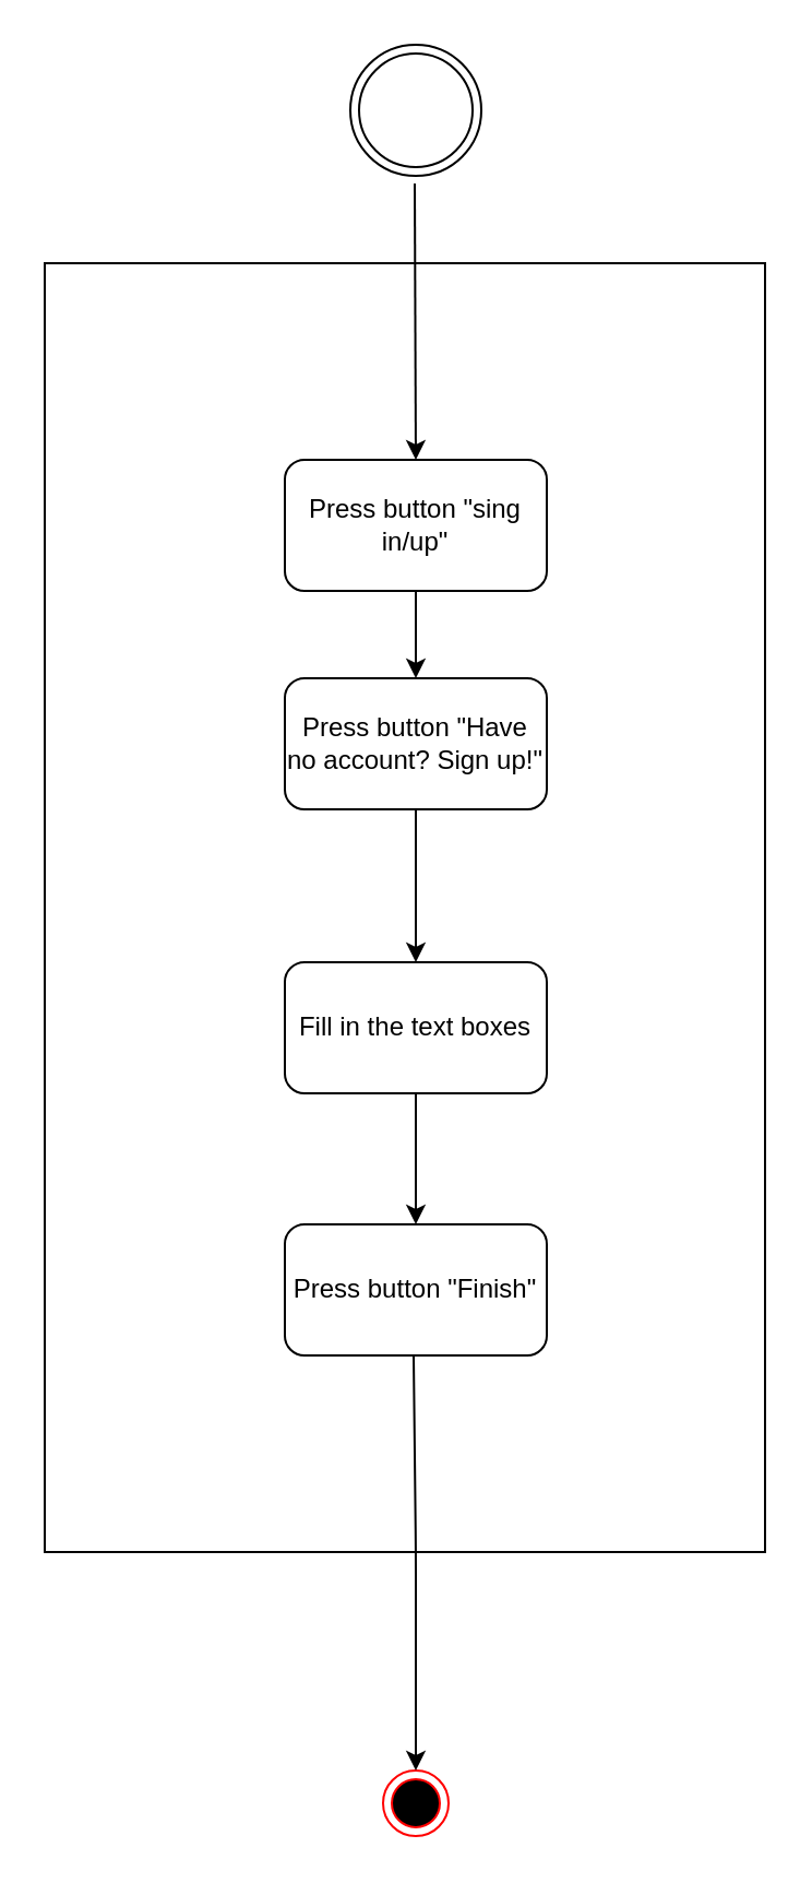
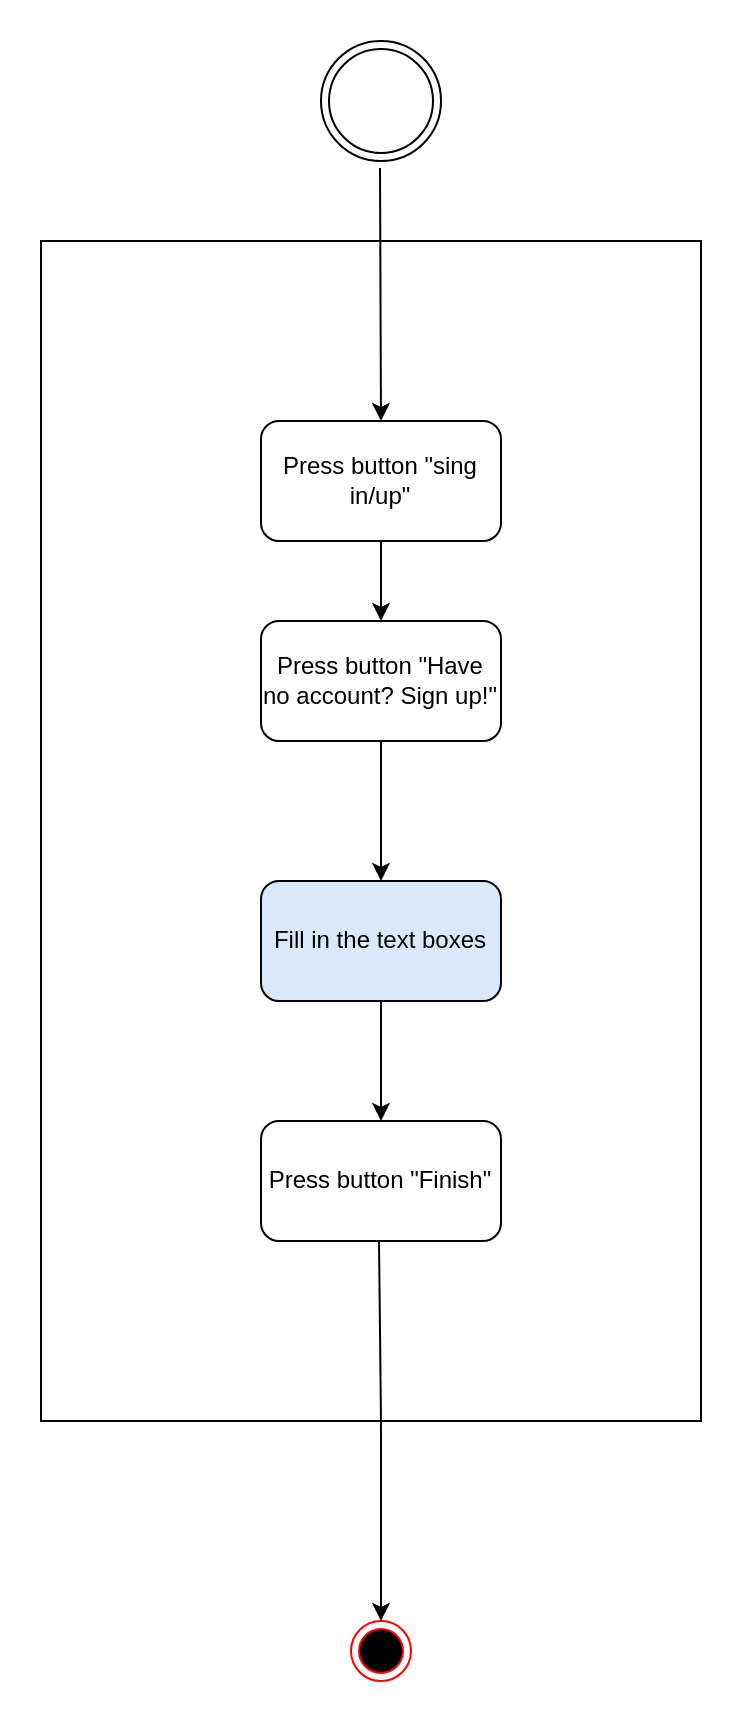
  <mxCell id="0" />
  <mxCell id="1" parent="0" />
  <mxCell id="2" value="" style="rounded=0;whiteSpace=wrap;html=1;" vertex="1" parent="1"><mxGeometry x="20" y="120" width="330" height="590" as="geometry" /></mxCell>
  <mxCell id="3" value="" style="ellipse;html=1;shape=endState;fillColor=#000000;strokeColor=#ff0000;" vertex="1" parent="1"><mxGeometry x="175" y="810" width="30" height="30" as="geometry" /></mxCell>
  <mxCell id="4" value="" style="ellipse;shape=doubleEllipse;html=1;dashed=0;whitespace=wrap;aspect=fixed;" vertex="1" parent="1"><mxGeometry x="160" y="20" width="60" height="60" as="geometry" /></mxCell>
  <mxCell id="5" value="" style="endArrow=classic;html=1;exitX=0.5;exitY=1;exitDx=0;exitDy=0;entryX=0.5;entryY=0;entryDx=0;entryDy=0;" edge="1" parent="1" target="3"><mxGeometry width="50" height="50" relative="1" as="geometry"><mxPoint x="189" y="620" as="sourcePoint" /><mxPoint x="190.375" y="790" as="targetPoint" /><Array as="points"><mxPoint x="190" y="710" /><mxPoint x="190" y="810" /></Array></mxGeometry></mxCell>
  <mxCell id="6" value="" style="endArrow=classic;html=1;exitX=0.5;exitY=1;exitDx=0;exitDy=0;entryX=0.5;entryY=0;entryDx=0;entryDy=0;" edge="1" parent="1" target="8"><mxGeometry width="50" height="50" relative="1" as="geometry"><mxPoint x="189.5" y="83.5" as="sourcePoint" /><mxPoint x="189.859" y="160" as="targetPoint" /></mxGeometry></mxCell>
  <mxCell id="7" style="edgeStyle=orthogonalEdgeStyle;rounded=0;orthogonalLoop=1;jettySize=auto;html=1;entryX=0.5;entryY=0;entryDx=0;entryDy=0;" edge="1" parent="1" source="8" target="10"><mxGeometry relative="1" as="geometry" /></mxCell>
  <mxCell id="8" value="Press button &quot;sing in/up&quot;" style="rounded=1;whiteSpace=wrap;html=1;" vertex="1" parent="1"><mxGeometry x="130" y="210" width="120" height="60" as="geometry" /></mxCell>
  <mxCell id="9" style="edgeStyle=orthogonalEdgeStyle;rounded=0;orthogonalLoop=1;jettySize=auto;html=1;entryX=0.5;entryY=0;entryDx=0;entryDy=0;" edge="1" parent="1" source="10" target="12"><mxGeometry relative="1" as="geometry" /></mxCell>
  <mxCell id="10" value="Press button &quot;Have no account? Sign up!&quot;" style="rounded=1;whiteSpace=wrap;html=1;" vertex="1" parent="1"><mxGeometry x="130" y="310" width="120" height="60" as="geometry" /></mxCell>
  <mxCell id="11" style="edgeStyle=orthogonalEdgeStyle;rounded=0;orthogonalLoop=1;jettySize=auto;html=1;entryX=0.5;entryY=0;entryDx=0;entryDy=0;" edge="1" parent="1" source="12" target="13"><mxGeometry relative="1" as="geometry" /></mxCell>
- <mxCell id="12" value="Fill in the text boxes" style="rounded=1;whiteSpace=wrap;html=1;" vertex="1" parent="1"><mxGeometry x="130" y="440" width="120" height="60" as="geometry" /></mxCell>
+ <mxCell id="12" value="Fill in the text boxes" style="rounded=1;whiteSpace=wrap;html=1;fillColor=#dae8fc;" vertex="1" parent="1"><mxGeometry x="130" y="440" width="120" height="60" as="geometry" /></mxCell>
  <mxCell id="13" value="Press button &quot;Finish&quot;" style="rounded=1;whiteSpace=wrap;html=1;" vertex="1" parent="1"><mxGeometry x="130" y="560" width="120" height="60" as="geometry" /></mxCell>
